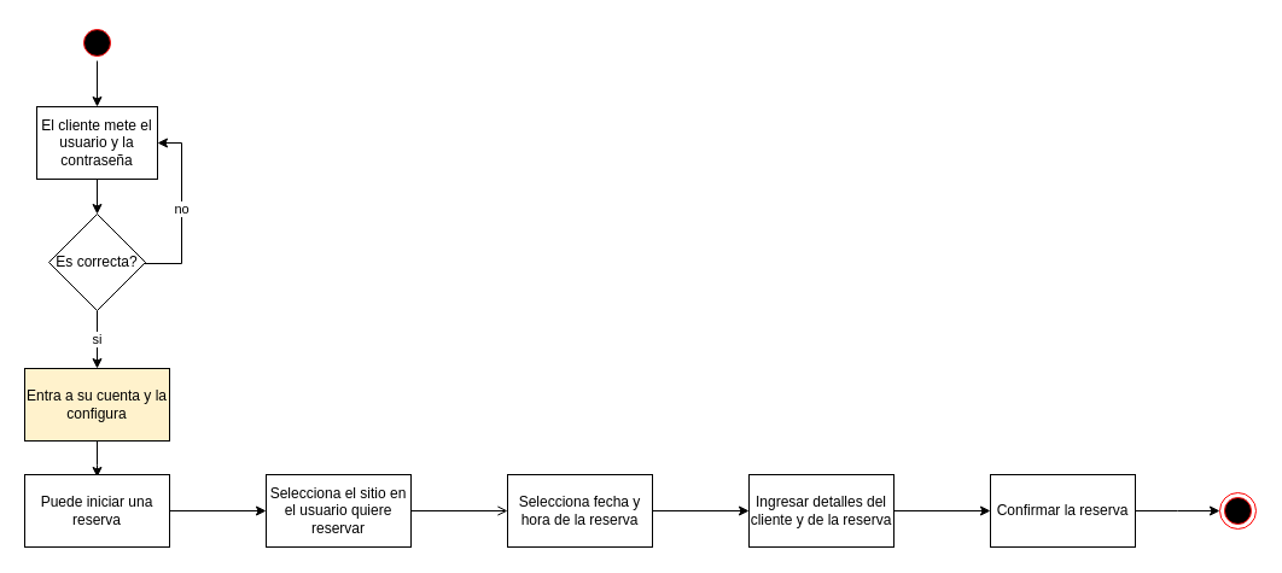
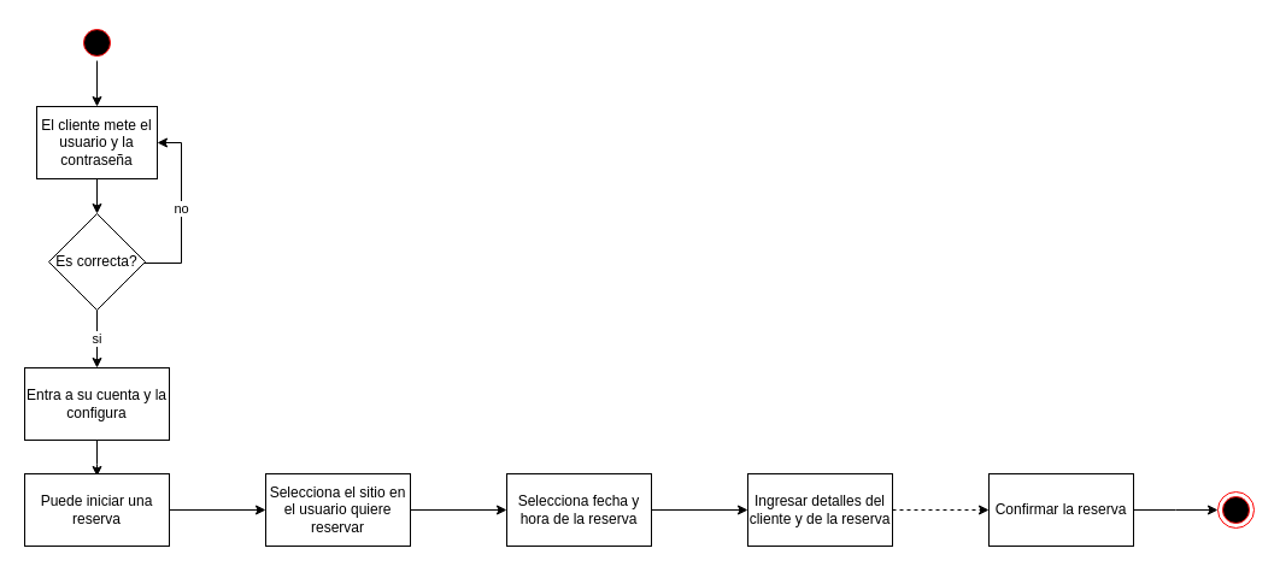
  <mxCell id="0" />
  <mxCell id="1" parent="0" />
  <mxCell id="2" value="" style="edgeStyle=orthogonalEdgeStyle;rounded=0;orthogonalLoop=1;jettySize=auto;html=1;" edge="1" parent="1" source="3" target="6"><mxGeometry relative="1" as="geometry" /></mxCell>
  <mxCell id="3" value="El cliente mete el usuario y la contraseña" style="rounded=0;whiteSpace=wrap;html=1;" vertex="1" parent="1"><mxGeometry x="30" y="88" width="100" height="60" as="geometry" /></mxCell>
  <mxCell id="4" value="no" style="edgeStyle=orthogonalEdgeStyle;rounded=0;orthogonalLoop=1;jettySize=auto;html=1;entryX=1;entryY=0.5;entryDx=0;entryDy=0;" edge="1" parent="1" source="6" target="3"><mxGeometry relative="1" as="geometry"><mxPoint x="200" y="218" as="targetPoint" /><Array as="points"><mxPoint x="150" y="218" /><mxPoint x="150" y="118" /></Array></mxGeometry></mxCell>
  <mxCell id="5" value="si" style="edgeStyle=orthogonalEdgeStyle;rounded=0;orthogonalLoop=1;jettySize=auto;html=1;" edge="1" parent="1" source="6" target="8"><mxGeometry relative="1" as="geometry"><mxPoint x="80" y="276" as="sourcePoint" /></mxGeometry></mxCell>
  <mxCell id="6" value="Es correcta?" style="rhombus;whiteSpace=wrap;html=1;" vertex="1" parent="1"><mxGeometry x="40" y="177" width="80" height="80" as="geometry" /></mxCell>
  <mxCell id="7" value="" style="edgeStyle=orthogonalEdgeStyle;rounded=0;orthogonalLoop=1;jettySize=auto;html=1;" edge="1" parent="1" source="8"><mxGeometry relative="1" as="geometry"><mxPoint x="80" y="395" as="targetPoint" /></mxGeometry></mxCell>
- <mxCell id="8" value="Entra a su cuenta y la configura" style="whiteSpace=wrap;html=1;fillColor=#fff2cc;" vertex="1" parent="1"><mxGeometry x="20" y="305" width="120" height="60" as="geometry" /></mxCell>
+ <mxCell id="8" value="Entra a su cuenta y la configura" style="whiteSpace=wrap;html=1;" vertex="1" parent="1"><mxGeometry x="20" y="305" width="120" height="60" as="geometry" /></mxCell>
  <mxCell id="9" value="" style="edgeStyle=orthogonalEdgeStyle;rounded=0;orthogonalLoop=1;jettySize=auto;html=1;" edge="1" parent="1" source="10" target="12"><mxGeometry relative="1" as="geometry" /></mxCell>
  <mxCell id="10" value="Puede iniciar una reserva" style="whiteSpace=wrap;html=1;" vertex="1" parent="1"><mxGeometry x="20" y="393" width="120" height="60" as="geometry" /></mxCell>
- <mxCell id="11" value="" style="edgeStyle=orthogonalEdgeStyle;rounded=0;orthogonalLoop=1;jettySize=auto;html=1;endArrow=open;" edge="1" parent="1" source="12" target="14"><mxGeometry relative="1" as="geometry" /></mxCell>
+ <mxCell id="11" value="" style="edgeStyle=orthogonalEdgeStyle;rounded=0;orthogonalLoop=1;jettySize=auto;html=1;" edge="1" parent="1" source="12" target="14"><mxGeometry relative="1" as="geometry" /></mxCell>
  <mxCell id="12" value="Selecciona el sitio en el usuario quiere reservar" style="whiteSpace=wrap;html=1;" vertex="1" parent="1"><mxGeometry x="220" y="393" width="120" height="60" as="geometry" /></mxCell>
  <mxCell id="13" value="" style="edgeStyle=orthogonalEdgeStyle;rounded=0;orthogonalLoop=1;jettySize=auto;html=1;" edge="1" parent="1" source="14" target="16"><mxGeometry relative="1" as="geometry" /></mxCell>
  <mxCell id="14" value="Selecciona fecha y hora de la reserva" style="whiteSpace=wrap;html=1;" vertex="1" parent="1"><mxGeometry x="420" y="393" width="120" height="60" as="geometry" /></mxCell>
- <mxCell id="15" value="" style="edgeStyle=orthogonalEdgeStyle;rounded=0;orthogonalLoop=1;jettySize=auto;html=1;" edge="1" parent="1" source="16" target="18"><mxGeometry relative="1" as="geometry" /></mxCell>
+ <mxCell id="15" value="" style="edgeStyle=orthogonalEdgeStyle;rounded=0;orthogonalLoop=1;jettySize=auto;html=1;dashed=1;" edge="1" parent="1" source="16" target="18"><mxGeometry relative="1" as="geometry" /></mxCell>
  <mxCell id="16" value="Ingresar detalles del cliente y de la reserva" style="whiteSpace=wrap;html=1;" vertex="1" parent="1"><mxGeometry x="620" y="393" width="120" height="60" as="geometry" /></mxCell>
  <mxCell id="17" value="" style="edgeStyle=orthogonalEdgeStyle;rounded=0;orthogonalLoop=1;jettySize=auto;html=1;" edge="1" parent="1" source="18"><mxGeometry relative="1" as="geometry"><mxPoint x="1010" y="423" as="targetPoint" /></mxGeometry></mxCell>
  <mxCell id="18" value="Confirmar la reserva" style="whiteSpace=wrap;html=1;" vertex="1" parent="1"><mxGeometry x="820" y="393" width="120" height="60" as="geometry" /></mxCell>
  <mxCell id="19" value="" style="ellipse;html=1;shape=endState;fillColor=#000000;strokeColor=#ff0000;" vertex="1" parent="1"><mxGeometry x="1010" y="408" width="30" height="30" as="geometry" /></mxCell>
  <mxCell id="20" value="" style="edgeStyle=orthogonalEdgeStyle;rounded=0;orthogonalLoop=1;jettySize=auto;html=1;" edge="1" parent="1" source="21" target="3"><mxGeometry relative="1" as="geometry" /></mxCell>
  <mxCell id="21" value="" style="ellipse;html=1;shape=startState;fillColor=#000000;strokeColor=#ff0000;" vertex="1" parent="1"><mxGeometry x="65" y="20" width="30" height="30" as="geometry" /></mxCell>
